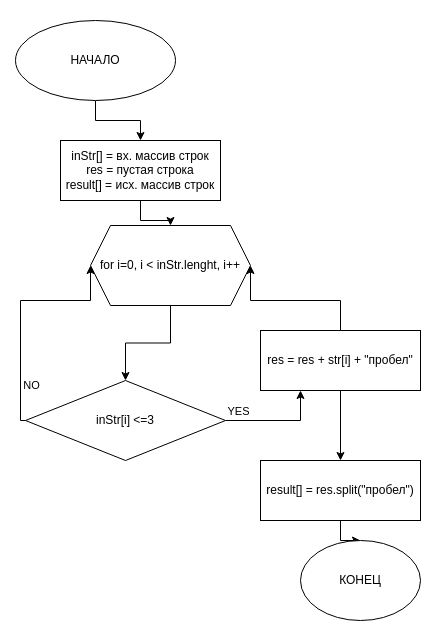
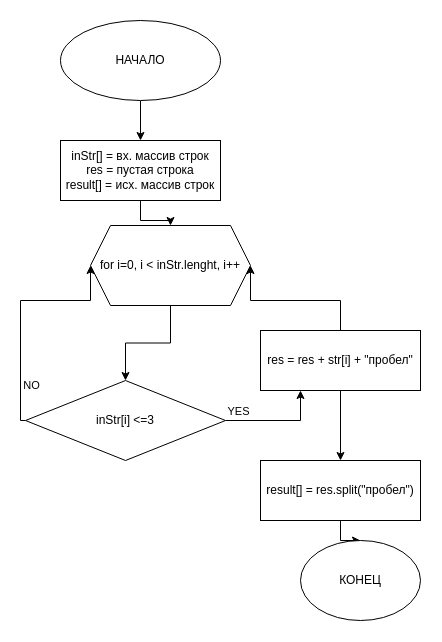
  <mxCell id="0" />
  <mxCell id="1" parent="0" />
  <mxCell id="2" value="" style="edgeStyle=orthogonalEdgeStyle;rounded=0;orthogonalLoop=1;jettySize=auto;html=1;" edge="1" parent="1" source="3" target="8"><mxGeometry relative="1" as="geometry" /></mxCell>
  <mxCell id="3" value="for i=0, i &amp;lt; inStr.lenght, i++" style="shape=hexagon;perimeter=hexagonPerimeter2;whiteSpace=wrap;html=1;fixedSize=1;" vertex="1" parent="1"><mxGeometry x="90" y="225" width="160" height="80" as="geometry" /></mxCell>
  <mxCell id="4" style="edgeStyle=orthogonalEdgeStyle;rounded=0;orthogonalLoop=1;jettySize=auto;html=1;entryX=0;entryY=0.5;entryDx=0;entryDy=0;" edge="1" parent="1" source="8" target="3"><mxGeometry relative="1" as="geometry"><Array as="points"><mxPoint x="20" y="420" /><mxPoint x="20" y="300" /></Array></mxGeometry></mxCell>
  <mxCell id="5" value="NO" style="edgeLabel;html=1;align=center;verticalAlign=middle;resizable=0;points=[];" vertex="1" connectable="0" parent="4"><mxGeometry x="-0.567" y="-3" relative="1" as="geometry"><mxPoint x="7" y="9" as="offset" /></mxGeometry></mxCell>
  <mxCell id="6" style="edgeStyle=orthogonalEdgeStyle;rounded=0;orthogonalLoop=1;jettySize=auto;html=1;entryX=0.25;entryY=1;entryDx=0;entryDy=0;" edge="1" parent="1" source="8" target="11"><mxGeometry relative="1" as="geometry"><Array as="points"><mxPoint x="300" y="420" /></Array></mxGeometry></mxCell>
  <mxCell id="7" value="YES" style="edgeLabel;html=1;align=center;verticalAlign=middle;resizable=0;points=[];" vertex="1" connectable="0" parent="6"><mxGeometry x="-0.769" y="-2" relative="1" as="geometry"><mxPoint y="-12" as="offset" /></mxGeometry></mxCell>
  <mxCell id="8" value="inStr[i] &amp;lt;=3" style="rhombus;whiteSpace=wrap;html=1;" vertex="1" parent="1"><mxGeometry x="25" y="380" width="200" height="80" as="geometry" /></mxCell>
  <mxCell id="9" style="edgeStyle=orthogonalEdgeStyle;rounded=0;orthogonalLoop=1;jettySize=auto;html=1;entryX=1;entryY=0.5;entryDx=0;entryDy=0;" edge="1" parent="1" source="11" target="3"><mxGeometry relative="1" as="geometry"><Array as="points"><mxPoint x="340" y="300" /></Array></mxGeometry></mxCell>
  <mxCell id="10" style="edgeStyle=orthogonalEdgeStyle;rounded=0;orthogonalLoop=1;jettySize=auto;html=1;entryX=0.5;entryY=0;entryDx=0;entryDy=0;" edge="1" parent="1" source="11" target="13"><mxGeometry relative="1" as="geometry" /></mxCell>
  <mxCell id="11" value="res = res + str[i] + &quot;пробел&quot;" style="rounded=0;whiteSpace=wrap;html=1;" vertex="1" parent="1"><mxGeometry x="260" y="330" width="160" height="60" as="geometry" /></mxCell>
  <mxCell id="12" value="" style="edgeStyle=orthogonalEdgeStyle;rounded=0;orthogonalLoop=1;jettySize=auto;html=1;" edge="1" parent="1" source="13" target="18"><mxGeometry relative="1" as="geometry" /></mxCell>
  <mxCell id="13" value="result[] = res.split(&quot;пробел&quot;)" style="rounded=0;whiteSpace=wrap;html=1;" vertex="1" parent="1"><mxGeometry x="260" y="460" width="160" height="60" as="geometry" /></mxCell>
  <mxCell id="14" value="" style="edgeStyle=orthogonalEdgeStyle;rounded=0;orthogonalLoop=1;jettySize=auto;html=1;" edge="1" parent="1" source="15" target="3"><mxGeometry relative="1" as="geometry" /></mxCell>
  <mxCell id="15" value="inStr[] = вх. массив строк&lt;br&gt;res = пустая строка&lt;br&gt;result[] = исх. массив строк" style="rounded=0;whiteSpace=wrap;html=1;" vertex="1" parent="1"><mxGeometry x="60" y="140" width="160" height="60" as="geometry" /></mxCell>
  <mxCell id="16" value="" style="edgeStyle=orthogonalEdgeStyle;rounded=0;orthogonalLoop=1;jettySize=auto;html=1;" edge="1" parent="1" source="17" target="15"><mxGeometry relative="1" as="geometry" /></mxCell>
- <mxCell id="17" value="НАЧАЛО" style="ellipse;whiteSpace=wrap;html=1;" vertex="1" parent="1"><mxGeometry x="15" y="20" width="160" height="80" as="geometry" /></mxCell>
+ <mxCell id="17" value="НАЧАЛО" style="ellipse;whiteSpace=wrap;html=1;" vertex="1" parent="1"><mxGeometry x="60" y="20" width="160" height="80" as="geometry" /></mxCell>
  <mxCell id="18" value="КОНЕЦ" style="ellipse;whiteSpace=wrap;html=1;" vertex="1" parent="1"><mxGeometry x="300" y="540" width="120" height="80" as="geometry" /></mxCell>
